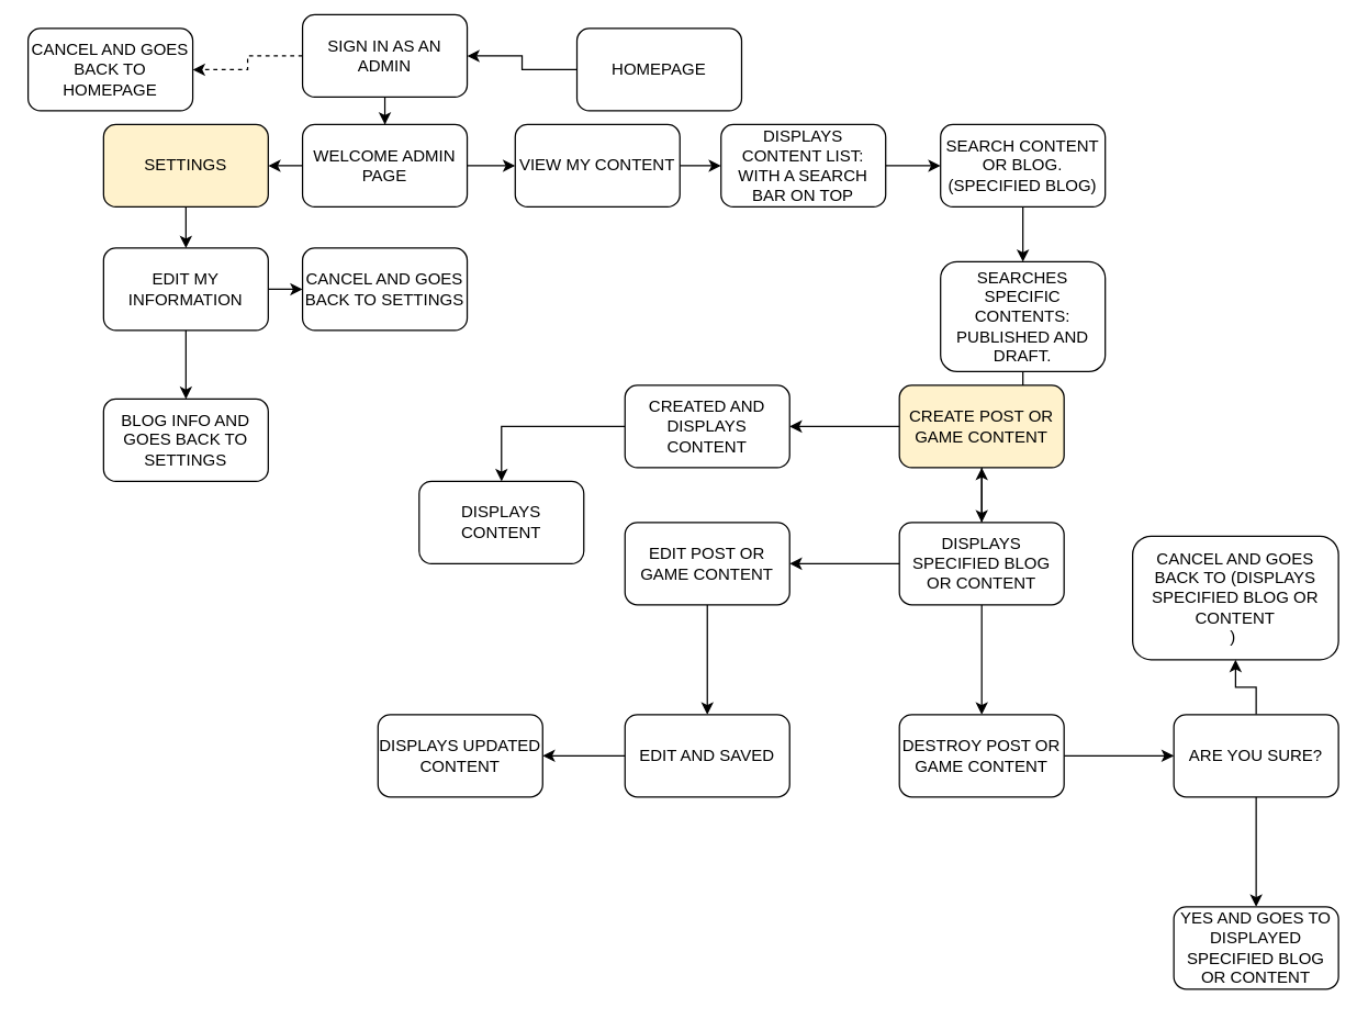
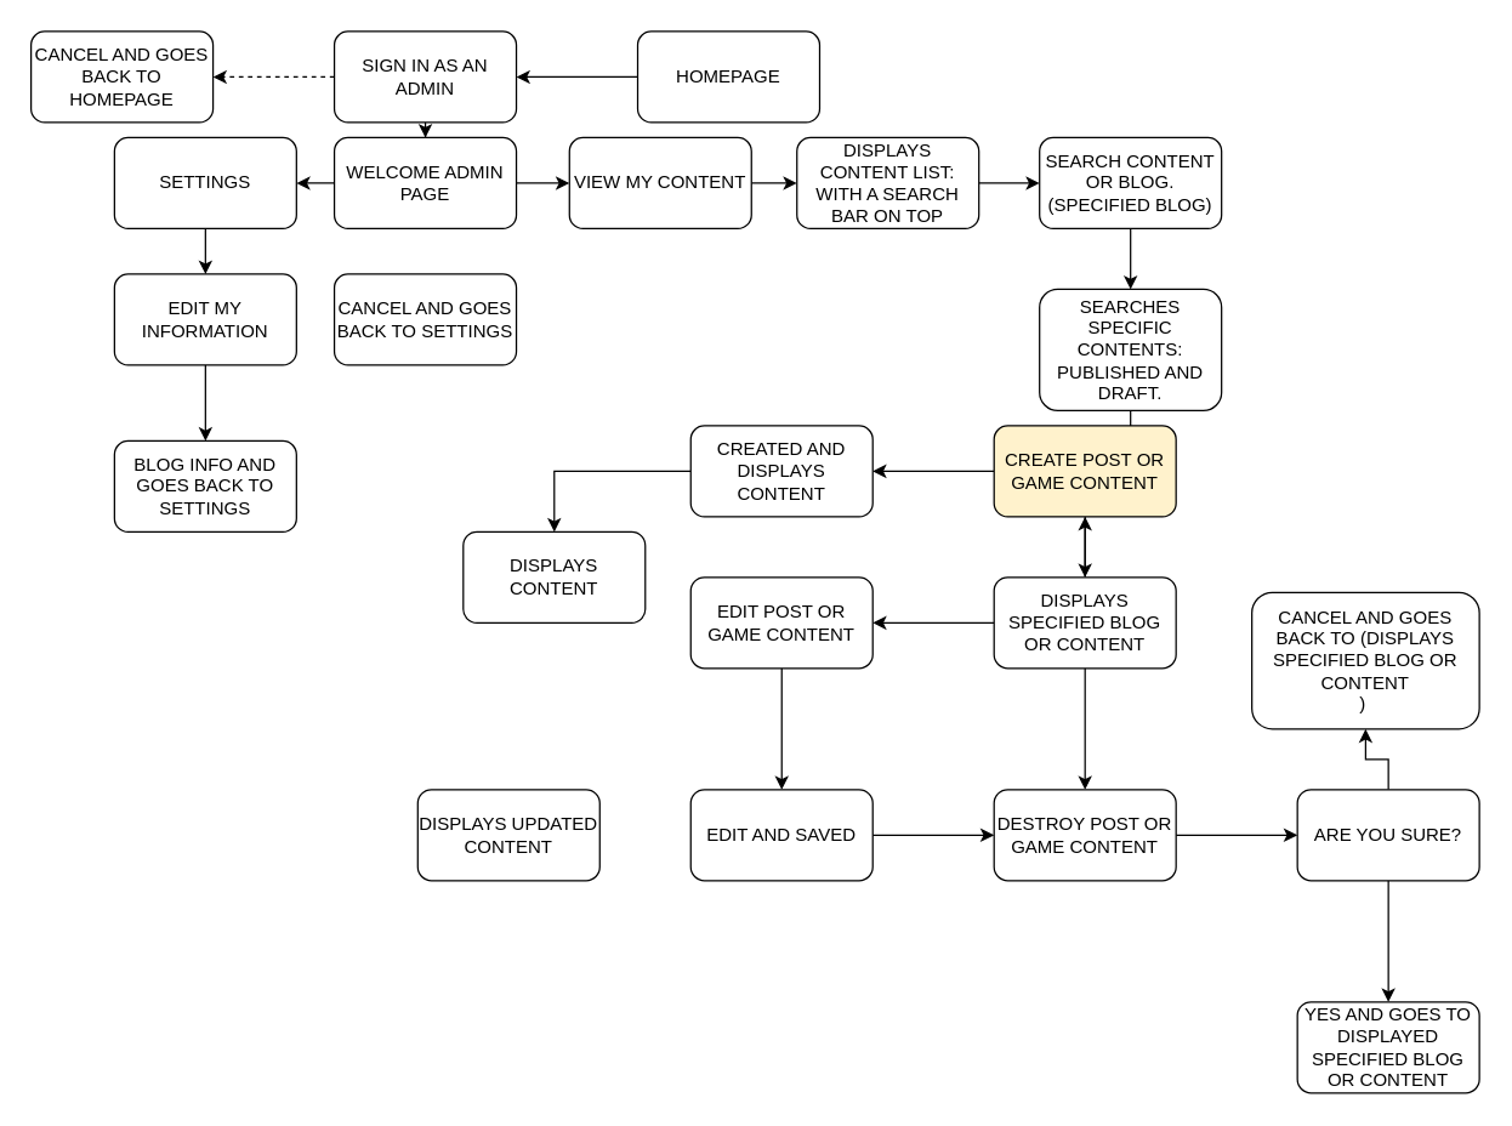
  <mxCell id="0" />
  <mxCell id="1" parent="0" />
  <mxCell id="2" value="" style="edgeStyle=orthogonalEdgeStyle;rounded=0;orthogonalLoop=1;jettySize=auto;html=1;" edge="1" parent="1" source="3" target="6"><mxGeometry relative="1" as="geometry" /></mxCell>
  <mxCell id="3" value="HOMEPAGE" style="rounded=1;whiteSpace=wrap;html=1;" vertex="1" parent="1"><mxGeometry x="420" y="20" width="120" height="60" as="geometry" /></mxCell>
  <mxCell id="4" value="" style="edgeStyle=orthogonalEdgeStyle;rounded=0;orthogonalLoop=1;jettySize=auto;html=1;dashed=1;" edge="1" parent="1" source="6" target="7"><mxGeometry relative="1" as="geometry" /></mxCell>
  <mxCell id="5" value="" style="edgeStyle=orthogonalEdgeStyle;rounded=0;orthogonalLoop=1;jettySize=auto;html=1;" edge="1" parent="1" source="6" target="10"><mxGeometry relative="1" as="geometry" /></mxCell>
- <mxCell id="6" value="SIGN IN AS AN ADMIN" style="whiteSpace=wrap;html=1;rounded=1;" vertex="1" parent="1"><mxGeometry x="220" y="10" width="120" height="60" as="geometry" /></mxCell>
+ <mxCell id="6" value="SIGN IN AS AN ADMIN" style="whiteSpace=wrap;html=1;rounded=1;" vertex="1" parent="1"><mxGeometry x="220" y="20" width="120" height="60" as="geometry" /></mxCell>
  <mxCell id="7" value="CANCEL AND GOES BACK TO HOMEPAGE" style="whiteSpace=wrap;html=1;rounded=1;" vertex="1" parent="1"><mxGeometry x="20" y="20" width="120" height="60" as="geometry" /></mxCell>
  <mxCell id="8" value="" style="edgeStyle=orthogonalEdgeStyle;rounded=0;orthogonalLoop=1;jettySize=auto;html=1;" edge="1" parent="1" source="10" target="12"><mxGeometry relative="1" as="geometry" /></mxCell>
  <mxCell id="9" value="" style="edgeStyle=orthogonalEdgeStyle;rounded=0;orthogonalLoop=1;jettySize=auto;html=1;" edge="1" parent="1" source="10" target="19"><mxGeometry relative="1" as="geometry" /></mxCell>
  <mxCell id="10" value="WELCOME ADMIN PAGE" style="whiteSpace=wrap;html=1;rounded=1;" vertex="1" parent="1"><mxGeometry x="220" y="90" width="120" height="60" as="geometry" /></mxCell>
  <mxCell id="11" value="" style="edgeStyle=orthogonalEdgeStyle;rounded=0;orthogonalLoop=1;jettySize=auto;html=1;" edge="1" parent="1" source="12" target="15"><mxGeometry relative="1" as="geometry" /></mxCell>
- <mxCell id="12" value="SETTINGS" style="whiteSpace=wrap;html=1;rounded=1;fillColor=#fff2cc;" vertex="1" parent="1"><mxGeometry x="75" y="90" width="120" height="60" as="geometry" /></mxCell>
+ <mxCell id="12" value="SETTINGS" style="whiteSpace=wrap;html=1;rounded=1;" vertex="1" parent="1"><mxGeometry x="75" y="90" width="120" height="60" as="geometry" /></mxCell>
  <mxCell id="13" value="" style="edgeStyle=orthogonalEdgeStyle;rounded=0;orthogonalLoop=1;jettySize=auto;html=1;" edge="1" parent="1" source="15" target="16"><mxGeometry relative="1" as="geometry" /></mxCell>
- <mxCell id="14" value="" style="edgeStyle=orthogonalEdgeStyle;rounded=0;orthogonalLoop=1;jettySize=auto;html=1;" edge="1" parent="1" source="15" target="17"><mxGeometry relative="1" as="geometry" /></mxCell>
  <mxCell id="15" value="EDIT MY INFORMATION" style="whiteSpace=wrap;html=1;rounded=1;" vertex="1" parent="1"><mxGeometry x="75" y="180" width="120" height="60" as="geometry" /></mxCell>
  <mxCell id="16" value="BLOG INFO AND GOES BACK TO SETTINGS" style="whiteSpace=wrap;html=1;rounded=1;" vertex="1" parent="1"><mxGeometry x="75" y="290" width="120" height="60" as="geometry" /></mxCell>
  <mxCell id="17" value="CANCEL AND GOES BACK TO SETTINGS" style="whiteSpace=wrap;html=1;rounded=1;" vertex="1" parent="1"><mxGeometry x="220" y="180" width="120" height="60" as="geometry" /></mxCell>
  <mxCell id="18" value="" style="edgeStyle=orthogonalEdgeStyle;rounded=0;orthogonalLoop=1;jettySize=auto;html=1;" edge="1" parent="1" source="19" target="21"><mxGeometry relative="1" as="geometry" /></mxCell>
  <mxCell id="19" value="VIEW MY CONTENT" style="whiteSpace=wrap;html=1;rounded=1;" vertex="1" parent="1"><mxGeometry x="375" y="90" width="120" height="60" as="geometry" /></mxCell>
  <mxCell id="20" value="" style="edgeStyle=orthogonalEdgeStyle;rounded=0;orthogonalLoop=1;jettySize=auto;html=1;" edge="1" parent="1" source="21" target="23"><mxGeometry relative="1" as="geometry" /></mxCell>
  <mxCell id="21" value="DISPLAYS CONTENT LIST: WITH A SEARCH BAR ON TOP" style="whiteSpace=wrap;html=1;rounded=1;" vertex="1" parent="1"><mxGeometry x="525" y="90" width="120" height="60" as="geometry" /></mxCell>
  <mxCell id="22" value="" style="edgeStyle=orthogonalEdgeStyle;rounded=0;orthogonalLoop=1;jettySize=auto;html=1;" edge="1" parent="1" source="23" target="25"><mxGeometry relative="1" as="geometry" /></mxCell>
  <mxCell id="23" value="SEARCH CONTENT OR BLOG. (SPECIFIED BLOG)" style="whiteSpace=wrap;html=1;rounded=1;" vertex="1" parent="1"><mxGeometry x="685" y="90" width="120" height="60" as="geometry" /></mxCell>
  <mxCell id="24" value="" style="edgeStyle=orthogonalEdgeStyle;rounded=0;orthogonalLoop=1;jettySize=auto;html=1;" edge="1" parent="1" source="25" target="29"><mxGeometry relative="1" as="geometry" /></mxCell>
  <mxCell id="25" value="SEARCHES SPECIFIC CONTENTS:&lt;br&gt;PUBLISHED AND DRAFT." style="whiteSpace=wrap;html=1;rounded=1;" vertex="1" parent="1"><mxGeometry x="685" y="190" width="120" height="80" as="geometry" /></mxCell>
  <mxCell id="26" value="" style="edgeStyle=orthogonalEdgeStyle;rounded=0;orthogonalLoop=1;jettySize=auto;html=1;" edge="1" parent="1" source="29" target="31"><mxGeometry relative="1" as="geometry" /></mxCell>
  <mxCell id="27" value="" style="edgeStyle=orthogonalEdgeStyle;rounded=0;orthogonalLoop=1;jettySize=auto;html=1;" edge="1" parent="1" source="29" target="36"><mxGeometry relative="1" as="geometry" /></mxCell>
  <mxCell id="28" value="" style="edgeStyle=orthogonalEdgeStyle;rounded=0;orthogonalLoop=1;jettySize=auto;html=1;" edge="1" parent="1" source="29" target="41"><mxGeometry relative="1" as="geometry" /></mxCell>
  <mxCell id="29" value="DISPLAYS SPECIFIED BLOG OR CONTENT" style="whiteSpace=wrap;html=1;rounded=1;" vertex="1" parent="1"><mxGeometry x="655" y="380" width="120" height="60" as="geometry" /></mxCell>
  <mxCell id="30" value="" style="edgeStyle=orthogonalEdgeStyle;rounded=0;orthogonalLoop=1;jettySize=auto;html=1;" edge="1" parent="1" source="31" target="33"><mxGeometry relative="1" as="geometry" /></mxCell>
  <mxCell id="31" value="CREATE POST OR GAME CONTENT" style="whiteSpace=wrap;html=1;rounded=1;fillColor=#fff2cc;" vertex="1" parent="1"><mxGeometry x="655" y="280" width="120" height="60" as="geometry" /></mxCell>
  <mxCell id="32" value="" style="edgeStyle=orthogonalEdgeStyle;rounded=0;orthogonalLoop=1;jettySize=auto;html=1;" edge="1" parent="1" source="33" target="34"><mxGeometry relative="1" as="geometry" /></mxCell>
  <mxCell id="33" value="CREATED AND DISPLAYS CONTENT" style="whiteSpace=wrap;html=1;rounded=1;" vertex="1" parent="1"><mxGeometry x="455" y="280" width="120" height="60" as="geometry" /></mxCell>
  <mxCell id="34" value="DISPLAYS CONTENT" style="whiteSpace=wrap;html=1;rounded=1;" vertex="1" parent="1"><mxGeometry x="305" y="350" width="120" height="60" as="geometry" /></mxCell>
  <mxCell id="35" value="" style="edgeStyle=orthogonalEdgeStyle;rounded=0;orthogonalLoop=1;jettySize=auto;html=1;" edge="1" parent="1" source="36" target="38"><mxGeometry relative="1" as="geometry" /></mxCell>
  <mxCell id="36" value="EDIT POST OR GAME CONTENT" style="whiteSpace=wrap;html=1;rounded=1;" vertex="1" parent="1"><mxGeometry x="455" y="380" width="120" height="60" as="geometry" /></mxCell>
- <mxCell id="37" value="" style="edgeStyle=orthogonalEdgeStyle;rounded=0;orthogonalLoop=1;jettySize=auto;html=1;" edge="1" parent="1" source="38" target="39"><mxGeometry relative="1" as="geometry" /></mxCell>
+ <mxCell id="37" value="" style="edgeStyle=orthogonalEdgeStyle;rounded=0;orthogonalLoop=1;jettySize=auto;html=1;" edge="1" parent="1" source="38" target="41"><mxGeometry relative="1" as="geometry" /></mxCell>
  <mxCell id="38" value="EDIT AND SAVED" style="whiteSpace=wrap;html=1;rounded=1;" vertex="1" parent="1"><mxGeometry x="455" y="520" width="120" height="60" as="geometry" /></mxCell>
  <mxCell id="39" value="DISPLAYS UPDATED CONTENT" style="whiteSpace=wrap;html=1;rounded=1;" vertex="1" parent="1"><mxGeometry x="275" y="520" width="120" height="60" as="geometry" /></mxCell>
  <mxCell id="40" value="" style="edgeStyle=orthogonalEdgeStyle;rounded=0;orthogonalLoop=1;jettySize=auto;html=1;" edge="1" parent="1" source="41" target="44"><mxGeometry relative="1" as="geometry" /></mxCell>
  <mxCell id="41" value="DESTROY POST OR GAME CONTENT" style="whiteSpace=wrap;html=1;rounded=1;" vertex="1" parent="1"><mxGeometry x="655" y="520" width="120" height="60" as="geometry" /></mxCell>
  <mxCell id="42" value="" style="edgeStyle=orthogonalEdgeStyle;rounded=0;orthogonalLoop=1;jettySize=auto;html=1;" edge="1" parent="1" source="44" target="45"><mxGeometry relative="1" as="geometry" /></mxCell>
  <mxCell id="43" value="" style="edgeStyle=orthogonalEdgeStyle;rounded=0;orthogonalLoop=1;jettySize=auto;html=1;" edge="1" parent="1" source="44" target="46"><mxGeometry relative="1" as="geometry" /></mxCell>
  <mxCell id="44" value="ARE YOU SURE?" style="whiteSpace=wrap;html=1;rounded=1;" vertex="1" parent="1"><mxGeometry x="855" y="520" width="120" height="60" as="geometry" /></mxCell>
  <mxCell id="45" value="CANCEL AND GOES BACK TO (DISPLAYS SPECIFIED BLOG OR CONTENT&lt;br&gt;)&amp;nbsp;" style="whiteSpace=wrap;html=1;rounded=1;" vertex="1" parent="1"><mxGeometry x="825" y="390" width="150" height="90" as="geometry" /></mxCell>
  <mxCell id="46" value="YES AND GOES TO DISPLAYED SPECIFIED BLOG OR CONTENT" style="whiteSpace=wrap;html=1;rounded=1;" vertex="1" parent="1"><mxGeometry x="855" y="660" width="120" height="60" as="geometry" /></mxCell>
